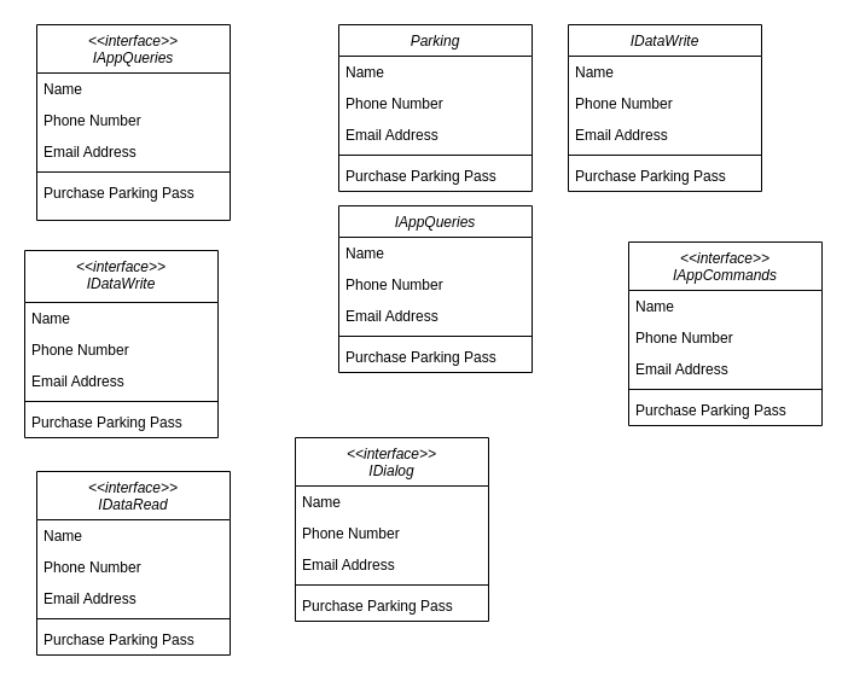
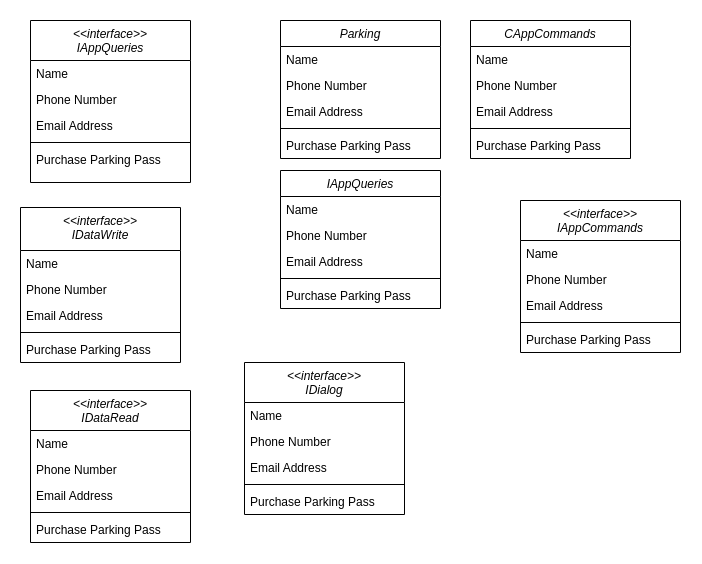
  <mxCell id="0" />
  <mxCell id="1" parent="0" />
  <mxCell id="2" value="&lt;&lt;interface&gt;&gt;&#10;IAppQueries" style="swimlane;fontStyle=2;align=center;verticalAlign=top;childLayout=stackLayout;horizontal=1;startSize=40;horizontalStack=0;resizeParent=1;resizeLast=0;collapsible=1;marginBottom=0;rounded=0;shadow=0;strokeWidth=1;" parent="1" vertex="1"><mxGeometry x="30" y="20" width="160" height="162" as="geometry"><mxRectangle x="230" y="140" width="160" height="26" as="alternateBounds" /></mxGeometry></mxCell>
  <mxCell id="3" value="Name" style="text;align=left;verticalAlign=top;spacingLeft=4;spacingRight=4;overflow=hidden;rotatable=0;points=[[0,0.5],[1,0.5]];portConstraint=eastwest;" parent="2" vertex="1"><mxGeometry y="40" width="160" height="26" as="geometry" /></mxCell>
  <mxCell id="4" value="Phone Number" style="text;align=left;verticalAlign=top;spacingLeft=4;spacingRight=4;overflow=hidden;rotatable=0;points=[[0,0.5],[1,0.5]];portConstraint=eastwest;rounded=0;shadow=0;html=0;" parent="2" vertex="1"><mxGeometry y="66" width="160" height="26" as="geometry" /></mxCell>
  <mxCell id="5" value="Email Address" style="text;align=left;verticalAlign=top;spacingLeft=4;spacingRight=4;overflow=hidden;rotatable=0;points=[[0,0.5],[1,0.5]];portConstraint=eastwest;rounded=0;shadow=0;html=0;" parent="2" vertex="1"><mxGeometry y="92" width="160" height="26" as="geometry" /></mxCell>
  <mxCell id="6" value="" style="line;html=1;strokeWidth=1;align=left;verticalAlign=middle;spacingTop=-1;spacingLeft=3;spacingRight=3;rotatable=0;labelPosition=right;points=[];portConstraint=eastwest;" parent="2" vertex="1"><mxGeometry y="118" width="160" height="8" as="geometry" /></mxCell>
  <mxCell id="7" value="Purchase Parking Pass" style="text;align=left;verticalAlign=top;spacingLeft=4;spacingRight=4;overflow=hidden;rotatable=0;points=[[0,0.5],[1,0.5]];portConstraint=eastwest;" parent="2" vertex="1"><mxGeometry y="126" width="160" height="26" as="geometry" /></mxCell>
  <mxCell id="8" value="Parking" style="swimlane;fontStyle=2;align=center;verticalAlign=top;childLayout=stackLayout;horizontal=1;startSize=26;horizontalStack=0;resizeParent=1;resizeLast=0;collapsible=1;marginBottom=0;rounded=0;shadow=0;strokeWidth=1;" vertex="1" parent="1"><mxGeometry x="280" y="20" width="160" height="138" as="geometry"><mxRectangle x="230" y="140" width="160" height="26" as="alternateBounds" /></mxGeometry></mxCell>
  <mxCell id="9" value="Name" style="text;align=left;verticalAlign=top;spacingLeft=4;spacingRight=4;overflow=hidden;rotatable=0;points=[[0,0.5],[1,0.5]];portConstraint=eastwest;" vertex="1" parent="8"><mxGeometry y="26" width="160" height="26" as="geometry" /></mxCell>
  <mxCell id="10" value="Phone Number" style="text;align=left;verticalAlign=top;spacingLeft=4;spacingRight=4;overflow=hidden;rotatable=0;points=[[0,0.5],[1,0.5]];portConstraint=eastwest;rounded=0;shadow=0;html=0;" vertex="1" parent="8"><mxGeometry y="52" width="160" height="26" as="geometry" /></mxCell>
  <mxCell id="11" value="Email Address" style="text;align=left;verticalAlign=top;spacingLeft=4;spacingRight=4;overflow=hidden;rotatable=0;points=[[0,0.5],[1,0.5]];portConstraint=eastwest;rounded=0;shadow=0;html=0;" vertex="1" parent="8"><mxGeometry y="78" width="160" height="26" as="geometry" /></mxCell>
  <mxCell id="12" value="" style="line;html=1;strokeWidth=1;align=left;verticalAlign=middle;spacingTop=-1;spacingLeft=3;spacingRight=3;rotatable=0;labelPosition=right;points=[];portConstraint=eastwest;" vertex="1" parent="8"><mxGeometry y="104" width="160" height="8" as="geometry" /></mxCell>
  <mxCell id="13" value="Purchase Parking Pass" style="text;align=left;verticalAlign=top;spacingLeft=4;spacingRight=4;overflow=hidden;rotatable=0;points=[[0,0.5],[1,0.5]];portConstraint=eastwest;" vertex="1" parent="8"><mxGeometry y="112" width="160" height="26" as="geometry" /></mxCell>
  <mxCell id="14" value="&lt;&lt;interface&gt;&gt;&#10;IAppCommands" style="swimlane;fontStyle=2;align=center;verticalAlign=top;childLayout=stackLayout;horizontal=1;startSize=40;horizontalStack=0;resizeParent=1;resizeLast=0;collapsible=1;marginBottom=0;rounded=0;shadow=0;strokeWidth=1;" vertex="1" parent="1"><mxGeometry x="520" y="200" width="160" height="152" as="geometry"><mxRectangle x="230" y="140" width="160" height="26" as="alternateBounds" /></mxGeometry></mxCell>
  <mxCell id="15" value="Name" style="text;align=left;verticalAlign=top;spacingLeft=4;spacingRight=4;overflow=hidden;rotatable=0;points=[[0,0.5],[1,0.5]];portConstraint=eastwest;" vertex="1" parent="14"><mxGeometry y="40" width="160" height="26" as="geometry" /></mxCell>
  <mxCell id="16" value="Phone Number" style="text;align=left;verticalAlign=top;spacingLeft=4;spacingRight=4;overflow=hidden;rotatable=0;points=[[0,0.5],[1,0.5]];portConstraint=eastwest;rounded=0;shadow=0;html=0;" vertex="1" parent="14"><mxGeometry y="66" width="160" height="26" as="geometry" /></mxCell>
  <mxCell id="17" value="Email Address" style="text;align=left;verticalAlign=top;spacingLeft=4;spacingRight=4;overflow=hidden;rotatable=0;points=[[0,0.5],[1,0.5]];portConstraint=eastwest;rounded=0;shadow=0;html=0;" vertex="1" parent="14"><mxGeometry y="92" width="160" height="26" as="geometry" /></mxCell>
  <mxCell id="18" value="" style="line;html=1;strokeWidth=1;align=left;verticalAlign=middle;spacingTop=-1;spacingLeft=3;spacingRight=3;rotatable=0;labelPosition=right;points=[];portConstraint=eastwest;" vertex="1" parent="14"><mxGeometry y="118" width="160" height="8" as="geometry" /></mxCell>
  <mxCell id="19" value="Purchase Parking Pass" style="text;align=left;verticalAlign=top;spacingLeft=4;spacingRight=4;overflow=hidden;rotatable=0;points=[[0,0.5],[1,0.5]];portConstraint=eastwest;" vertex="1" parent="14"><mxGeometry y="126" width="160" height="26" as="geometry" /></mxCell>
  <mxCell id="20" value="&lt;&lt;interface&gt;&gt;&#10;IDataWrite" style="swimlane;fontStyle=2;align=center;verticalAlign=top;childLayout=stackLayout;horizontal=1;startSize=43;horizontalStack=0;resizeParent=1;resizeLast=0;collapsible=1;marginBottom=0;rounded=0;shadow=0;strokeWidth=1;" vertex="1" parent="1"><mxGeometry x="20" y="207" width="160" height="155" as="geometry"><mxRectangle x="230" y="140" width="160" height="26" as="alternateBounds" /></mxGeometry></mxCell>
  <mxCell id="21" value="Name" style="text;align=left;verticalAlign=top;spacingLeft=4;spacingRight=4;overflow=hidden;rotatable=0;points=[[0,0.5],[1,0.5]];portConstraint=eastwest;" vertex="1" parent="20"><mxGeometry y="43" width="160" height="26" as="geometry" /></mxCell>
  <mxCell id="22" value="Phone Number" style="text;align=left;verticalAlign=top;spacingLeft=4;spacingRight=4;overflow=hidden;rotatable=0;points=[[0,0.5],[1,0.5]];portConstraint=eastwest;rounded=0;shadow=0;html=0;" vertex="1" parent="20"><mxGeometry y="69" width="160" height="26" as="geometry" /></mxCell>
  <mxCell id="23" value="Email Address" style="text;align=left;verticalAlign=top;spacingLeft=4;spacingRight=4;overflow=hidden;rotatable=0;points=[[0,0.5],[1,0.5]];portConstraint=eastwest;rounded=0;shadow=0;html=0;" vertex="1" parent="20"><mxGeometry y="95" width="160" height="26" as="geometry" /></mxCell>
  <mxCell id="24" value="" style="line;html=1;strokeWidth=1;align=left;verticalAlign=middle;spacingTop=-1;spacingLeft=3;spacingRight=3;rotatable=0;labelPosition=right;points=[];portConstraint=eastwest;" vertex="1" parent="20"><mxGeometry y="121" width="160" height="8" as="geometry" /></mxCell>
  <mxCell id="25" value="Purchase Parking Pass" style="text;align=left;verticalAlign=top;spacingLeft=4;spacingRight=4;overflow=hidden;rotatable=0;points=[[0,0.5],[1,0.5]];portConstraint=eastwest;" vertex="1" parent="20"><mxGeometry y="129" width="160" height="26" as="geometry" /></mxCell>
  <mxCell id="26" value="&lt;&lt;interface&gt;&gt;&#10;IDataRead" style="swimlane;fontStyle=2;align=center;verticalAlign=top;childLayout=stackLayout;horizontal=1;startSize=40;horizontalStack=0;resizeParent=1;resizeLast=0;collapsible=1;marginBottom=0;rounded=0;shadow=0;strokeWidth=1;" vertex="1" parent="1"><mxGeometry x="30" y="390" width="160" height="152" as="geometry"><mxRectangle x="230" y="140" width="160" height="26" as="alternateBounds" /></mxGeometry></mxCell>
  <mxCell id="27" value="Name" style="text;align=left;verticalAlign=top;spacingLeft=4;spacingRight=4;overflow=hidden;rotatable=0;points=[[0,0.5],[1,0.5]];portConstraint=eastwest;" vertex="1" parent="26"><mxGeometry y="40" width="160" height="26" as="geometry" /></mxCell>
  <mxCell id="28" value="Phone Number" style="text;align=left;verticalAlign=top;spacingLeft=4;spacingRight=4;overflow=hidden;rotatable=0;points=[[0,0.5],[1,0.5]];portConstraint=eastwest;rounded=0;shadow=0;html=0;" vertex="1" parent="26"><mxGeometry y="66" width="160" height="26" as="geometry" /></mxCell>
  <mxCell id="29" value="Email Address" style="text;align=left;verticalAlign=top;spacingLeft=4;spacingRight=4;overflow=hidden;rotatable=0;points=[[0,0.5],[1,0.5]];portConstraint=eastwest;rounded=0;shadow=0;html=0;" vertex="1" parent="26"><mxGeometry y="92" width="160" height="26" as="geometry" /></mxCell>
  <mxCell id="30" value="" style="line;html=1;strokeWidth=1;align=left;verticalAlign=middle;spacingTop=-1;spacingLeft=3;spacingRight=3;rotatable=0;labelPosition=right;points=[];portConstraint=eastwest;" vertex="1" parent="26"><mxGeometry y="118" width="160" height="8" as="geometry" /></mxCell>
  <mxCell id="31" value="Purchase Parking Pass" style="text;align=left;verticalAlign=top;spacingLeft=4;spacingRight=4;overflow=hidden;rotatable=0;points=[[0,0.5],[1,0.5]];portConstraint=eastwest;" vertex="1" parent="26"><mxGeometry y="126" width="160" height="26" as="geometry" /></mxCell>
  <mxCell id="32" value="&lt;&lt;interface&gt;&gt;&#10;IDialog" style="swimlane;fontStyle=2;align=center;verticalAlign=top;childLayout=stackLayout;horizontal=1;startSize=40;horizontalStack=0;resizeParent=1;resizeLast=0;collapsible=1;marginBottom=0;rounded=0;shadow=0;strokeWidth=1;" vertex="1" parent="1"><mxGeometry x="244" y="362" width="160" height="152" as="geometry"><mxRectangle x="230" y="140" width="160" height="26" as="alternateBounds" /></mxGeometry></mxCell>
  <mxCell id="33" value="Name" style="text;align=left;verticalAlign=top;spacingLeft=4;spacingRight=4;overflow=hidden;rotatable=0;points=[[0,0.5],[1,0.5]];portConstraint=eastwest;" vertex="1" parent="32"><mxGeometry y="40" width="160" height="26" as="geometry" /></mxCell>
  <mxCell id="34" value="Phone Number" style="text;align=left;verticalAlign=top;spacingLeft=4;spacingRight=4;overflow=hidden;rotatable=0;points=[[0,0.5],[1,0.5]];portConstraint=eastwest;rounded=0;shadow=0;html=0;" vertex="1" parent="32"><mxGeometry y="66" width="160" height="26" as="geometry" /></mxCell>
  <mxCell id="35" value="Email Address" style="text;align=left;verticalAlign=top;spacingLeft=4;spacingRight=4;overflow=hidden;rotatable=0;points=[[0,0.5],[1,0.5]];portConstraint=eastwest;rounded=0;shadow=0;html=0;" vertex="1" parent="32"><mxGeometry y="92" width="160" height="26" as="geometry" /></mxCell>
  <mxCell id="36" value="" style="line;html=1;strokeWidth=1;align=left;verticalAlign=middle;spacingTop=-1;spacingLeft=3;spacingRight=3;rotatable=0;labelPosition=right;points=[];portConstraint=eastwest;" vertex="1" parent="32"><mxGeometry y="118" width="160" height="8" as="geometry" /></mxCell>
  <mxCell id="37" value="Purchase Parking Pass" style="text;align=left;verticalAlign=top;spacingLeft=4;spacingRight=4;overflow=hidden;rotatable=0;points=[[0,0.5],[1,0.5]];portConstraint=eastwest;" vertex="1" parent="32"><mxGeometry y="126" width="160" height="26" as="geometry" /></mxCell>
- <mxCell id="38" value="IDataWrite" style="swimlane;fontStyle=2;align=center;verticalAlign=top;childLayout=stackLayout;horizontal=1;startSize=26;horizontalStack=0;resizeParent=1;resizeLast=0;collapsible=1;marginBottom=0;rounded=0;shadow=0;strokeWidth=1;" vertex="1" parent="1"><mxGeometry x="470" y="20" width="160" height="138" as="geometry"><mxRectangle x="230" y="140" width="160" height="26" as="alternateBounds" /></mxGeometry></mxCell>
+ <mxCell id="38" value="CAppCommands" style="swimlane;fontStyle=2;align=center;verticalAlign=top;childLayout=stackLayout;horizontal=1;startSize=26;horizontalStack=0;resizeParent=1;resizeLast=0;collapsible=1;marginBottom=0;rounded=0;shadow=0;strokeWidth=1;" vertex="1" parent="1"><mxGeometry x="470" y="20" width="160" height="138" as="geometry"><mxRectangle x="230" y="140" width="160" height="26" as="alternateBounds" /></mxGeometry></mxCell>
  <mxCell id="39" value="Name" style="text;align=left;verticalAlign=top;spacingLeft=4;spacingRight=4;overflow=hidden;rotatable=0;points=[[0,0.5],[1,0.5]];portConstraint=eastwest;" vertex="1" parent="38"><mxGeometry y="26" width="160" height="26" as="geometry" /></mxCell>
  <mxCell id="40" value="Phone Number" style="text;align=left;verticalAlign=top;spacingLeft=4;spacingRight=4;overflow=hidden;rotatable=0;points=[[0,0.5],[1,0.5]];portConstraint=eastwest;rounded=0;shadow=0;html=0;" vertex="1" parent="38"><mxGeometry y="52" width="160" height="26" as="geometry" /></mxCell>
  <mxCell id="41" value="Email Address" style="text;align=left;verticalAlign=top;spacingLeft=4;spacingRight=4;overflow=hidden;rotatable=0;points=[[0,0.5],[1,0.5]];portConstraint=eastwest;rounded=0;shadow=0;html=0;" vertex="1" parent="38"><mxGeometry y="78" width="160" height="26" as="geometry" /></mxCell>
  <mxCell id="42" value="" style="line;html=1;strokeWidth=1;align=left;verticalAlign=middle;spacingTop=-1;spacingLeft=3;spacingRight=3;rotatable=0;labelPosition=right;points=[];portConstraint=eastwest;" vertex="1" parent="38"><mxGeometry y="104" width="160" height="8" as="geometry" /></mxCell>
  <mxCell id="43" value="Purchase Parking Pass" style="text;align=left;verticalAlign=top;spacingLeft=4;spacingRight=4;overflow=hidden;rotatable=0;points=[[0,0.5],[1,0.5]];portConstraint=eastwest;" vertex="1" parent="38"><mxGeometry y="112" width="160" height="26" as="geometry" /></mxCell>
  <mxCell id="44" value="IAppQueries" style="swimlane;fontStyle=2;align=center;verticalAlign=top;childLayout=stackLayout;horizontal=1;startSize=26;horizontalStack=0;resizeParent=1;resizeLast=0;collapsible=1;marginBottom=0;rounded=0;shadow=0;strokeWidth=1;" vertex="1" parent="1"><mxGeometry x="280" y="170" width="160" height="138" as="geometry"><mxRectangle x="230" y="140" width="160" height="26" as="alternateBounds" /></mxGeometry></mxCell>
  <mxCell id="45" value="Name" style="text;align=left;verticalAlign=top;spacingLeft=4;spacingRight=4;overflow=hidden;rotatable=0;points=[[0,0.5],[1,0.5]];portConstraint=eastwest;" vertex="1" parent="44"><mxGeometry y="26" width="160" height="26" as="geometry" /></mxCell>
  <mxCell id="46" value="Phone Number" style="text;align=left;verticalAlign=top;spacingLeft=4;spacingRight=4;overflow=hidden;rotatable=0;points=[[0,0.5],[1,0.5]];portConstraint=eastwest;rounded=0;shadow=0;html=0;" vertex="1" parent="44"><mxGeometry y="52" width="160" height="26" as="geometry" /></mxCell>
  <mxCell id="47" value="Email Address" style="text;align=left;verticalAlign=top;spacingLeft=4;spacingRight=4;overflow=hidden;rotatable=0;points=[[0,0.5],[1,0.5]];portConstraint=eastwest;rounded=0;shadow=0;html=0;" vertex="1" parent="44"><mxGeometry y="78" width="160" height="26" as="geometry" /></mxCell>
  <mxCell id="48" value="" style="line;html=1;strokeWidth=1;align=left;verticalAlign=middle;spacingTop=-1;spacingLeft=3;spacingRight=3;rotatable=0;labelPosition=right;points=[];portConstraint=eastwest;" vertex="1" parent="44"><mxGeometry y="104" width="160" height="8" as="geometry" /></mxCell>
  <mxCell id="49" value="Purchase Parking Pass" style="text;align=left;verticalAlign=top;spacingLeft=4;spacingRight=4;overflow=hidden;rotatable=0;points=[[0,0.5],[1,0.5]];portConstraint=eastwest;" vertex="1" parent="44"><mxGeometry y="112" width="160" height="26" as="geometry" /></mxCell>
